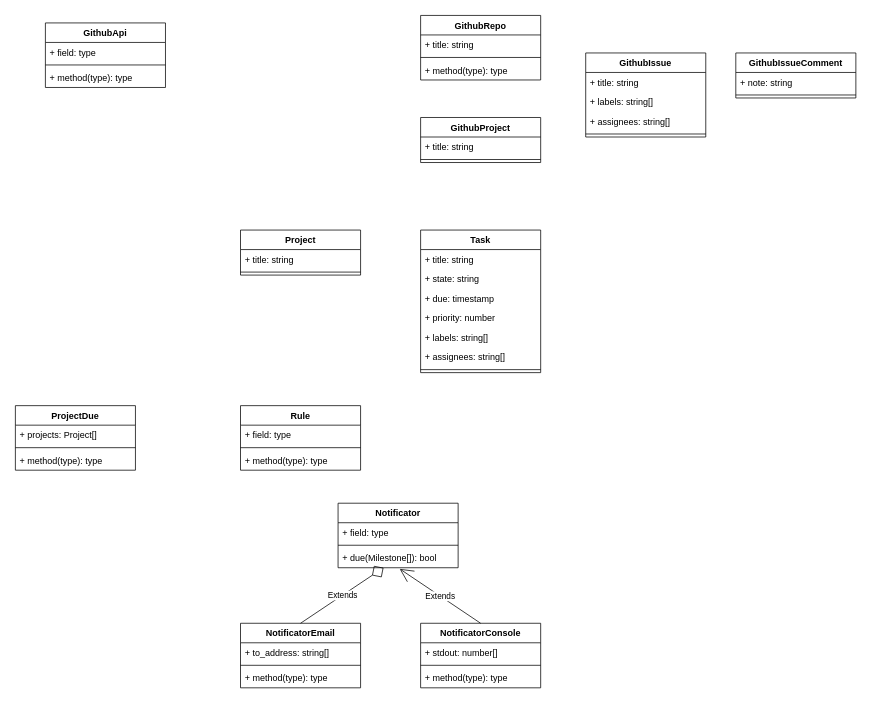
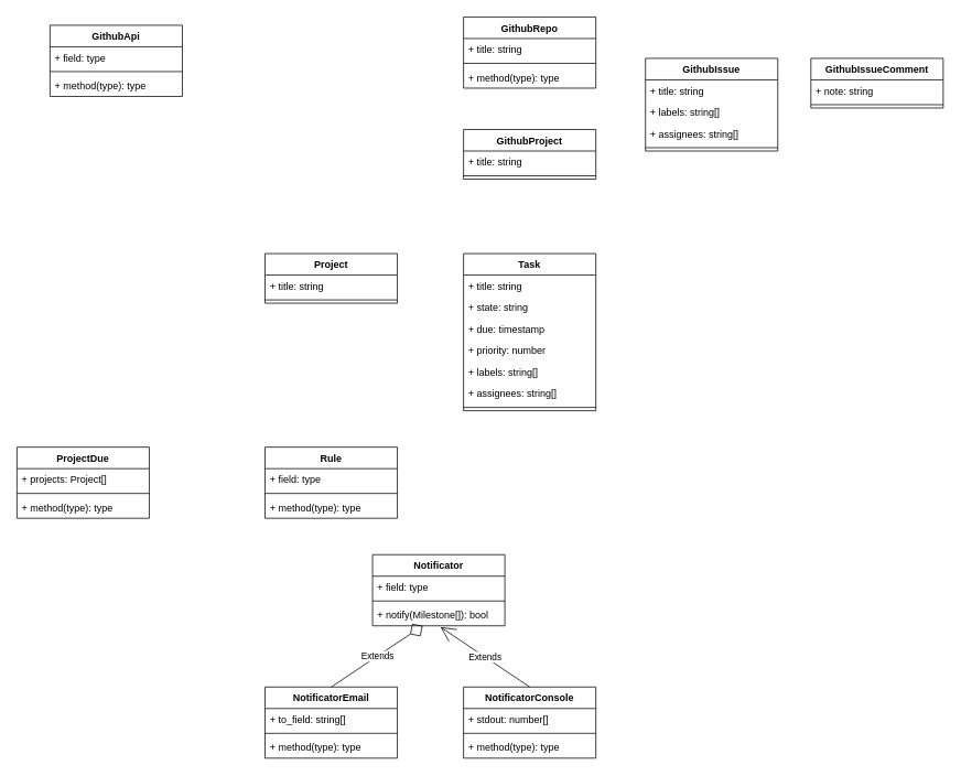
  <mxCell id="0" />
  <mxCell id="1" parent="0" />
  <mxCell id="2" value="GithubProject" style="swimlane;fontStyle=1;align=center;verticalAlign=top;childLayout=stackLayout;horizontal=1;startSize=26;horizontalStack=0;resizeParent=1;resizeParentMax=0;resizeLast=0;collapsible=1;marginBottom=0;" vertex="1" parent="1"><mxGeometry x="560" y="156" width="160" height="60" as="geometry" /></mxCell>
  <mxCell id="3" value="+ title: string" style="text;strokeColor=none;fillColor=none;align=left;verticalAlign=top;spacingLeft=4;spacingRight=4;overflow=hidden;rotatable=0;points=[[0,0.5],[1,0.5]];portConstraint=eastwest;" vertex="1" parent="2"><mxGeometry y="26" width="160" height="26" as="geometry" /></mxCell>
  <mxCell id="4" value="" style="line;strokeWidth=1;fillColor=none;align=left;verticalAlign=middle;spacingTop=-1;spacingLeft=3;spacingRight=3;rotatable=0;labelPosition=right;points=[];portConstraint=eastwest;" vertex="1" parent="2"><mxGeometry y="52" width="160" height="8" as="geometry" /></mxCell>
  <mxCell id="5" value="GithubIssue" style="swimlane;fontStyle=1;align=center;verticalAlign=top;childLayout=stackLayout;horizontal=1;startSize=26;horizontalStack=0;resizeParent=1;resizeParentMax=0;resizeLast=0;collapsible=1;marginBottom=0;" vertex="1" parent="1"><mxGeometry x="780" y="70" width="160" height="112" as="geometry" /></mxCell>
  <mxCell id="6" value="+ title: string" style="text;strokeColor=none;fillColor=none;align=left;verticalAlign=top;spacingLeft=4;spacingRight=4;overflow=hidden;rotatable=0;points=[[0,0.5],[1,0.5]];portConstraint=eastwest;" vertex="1" parent="5"><mxGeometry y="26" width="160" height="26" as="geometry" /></mxCell>
  <mxCell id="7" value="+ labels: string[]" style="text;strokeColor=none;fillColor=none;align=left;verticalAlign=top;spacingLeft=4;spacingRight=4;overflow=hidden;rotatable=0;points=[[0,0.5],[1,0.5]];portConstraint=eastwest;" vertex="1" parent="5"><mxGeometry y="52" width="160" height="26" as="geometry" /></mxCell>
  <mxCell id="8" value="+ assignees: string[]" style="text;strokeColor=none;fillColor=none;align=left;verticalAlign=top;spacingLeft=4;spacingRight=4;overflow=hidden;rotatable=0;points=[[0,0.5],[1,0.5]];portConstraint=eastwest;" vertex="1" parent="5"><mxGeometry y="78" width="160" height="26" as="geometry" /></mxCell>
  <mxCell id="9" value="" style="line;strokeWidth=1;fillColor=none;align=left;verticalAlign=middle;spacingTop=-1;spacingLeft=3;spacingRight=3;rotatable=0;labelPosition=right;points=[];portConstraint=eastwest;" vertex="1" parent="5"><mxGeometry y="104" width="160" height="8" as="geometry" /></mxCell>
  <mxCell id="10" value="GithubIssueComment" style="swimlane;fontStyle=1;align=center;verticalAlign=top;childLayout=stackLayout;horizontal=1;startSize=26;horizontalStack=0;resizeParent=1;resizeParentMax=0;resizeLast=0;collapsible=1;marginBottom=0;" vertex="1" parent="1"><mxGeometry x="980" y="70" width="160" height="60" as="geometry" /></mxCell>
  <mxCell id="11" value="+ note: string" style="text;strokeColor=none;fillColor=none;align=left;verticalAlign=top;spacingLeft=4;spacingRight=4;overflow=hidden;rotatable=0;points=[[0,0.5],[1,0.5]];portConstraint=eastwest;" vertex="1" parent="10"><mxGeometry y="26" width="160" height="26" as="geometry" /></mxCell>
  <mxCell id="12" value="" style="line;strokeWidth=1;fillColor=none;align=left;verticalAlign=middle;spacingTop=-1;spacingLeft=3;spacingRight=3;rotatable=0;labelPosition=right;points=[];portConstraint=eastwest;" vertex="1" parent="10"><mxGeometry y="52" width="160" height="8" as="geometry" /></mxCell>
  <mxCell id="13" value="Project" style="swimlane;fontStyle=1;align=center;verticalAlign=top;childLayout=stackLayout;horizontal=1;startSize=26;horizontalStack=0;resizeParent=1;resizeParentMax=0;resizeLast=0;collapsible=1;marginBottom=0;" vertex="1" parent="1"><mxGeometry x="320" y="306" width="160" height="60" as="geometry" /></mxCell>
  <mxCell id="14" value="+ title: string" style="text;strokeColor=none;fillColor=none;align=left;verticalAlign=top;spacingLeft=4;spacingRight=4;overflow=hidden;rotatable=0;points=[[0,0.5],[1,0.5]];portConstraint=eastwest;" vertex="1" parent="13"><mxGeometry y="26" width="160" height="26" as="geometry" /></mxCell>
  <mxCell id="15" value="" style="line;strokeWidth=1;fillColor=none;align=left;verticalAlign=middle;spacingTop=-1;spacingLeft=3;spacingRight=3;rotatable=0;labelPosition=right;points=[];portConstraint=eastwest;" vertex="1" parent="13"><mxGeometry y="52" width="160" height="8" as="geometry" /></mxCell>
  <mxCell id="16" value="Task" style="swimlane;fontStyle=1;align=center;verticalAlign=top;childLayout=stackLayout;horizontal=1;startSize=26;horizontalStack=0;resizeParent=1;resizeParentMax=0;resizeLast=0;collapsible=1;marginBottom=0;" vertex="1" parent="1"><mxGeometry x="560" y="306" width="160" height="190" as="geometry" /></mxCell>
  <mxCell id="17" value="+ title: string" style="text;strokeColor=none;fillColor=none;align=left;verticalAlign=top;spacingLeft=4;spacingRight=4;overflow=hidden;rotatable=0;points=[[0,0.5],[1,0.5]];portConstraint=eastwest;" vertex="1" parent="16"><mxGeometry y="26" width="160" height="26" as="geometry" /></mxCell>
  <mxCell id="18" value="+ state: string" style="text;strokeColor=none;fillColor=none;align=left;verticalAlign=top;spacingLeft=4;spacingRight=4;overflow=hidden;rotatable=0;points=[[0,0.5],[1,0.5]];portConstraint=eastwest;" vertex="1" parent="16"><mxGeometry y="52" width="160" height="26" as="geometry" /></mxCell>
  <mxCell id="19" value="+ due: timestamp" style="text;strokeColor=none;fillColor=none;align=left;verticalAlign=top;spacingLeft=4;spacingRight=4;overflow=hidden;rotatable=0;points=[[0,0.5],[1,0.5]];portConstraint=eastwest;" vertex="1" parent="16"><mxGeometry y="78" width="160" height="26" as="geometry" /></mxCell>
  <mxCell id="20" value="+ priority: number" style="text;strokeColor=none;fillColor=none;align=left;verticalAlign=top;spacingLeft=4;spacingRight=4;overflow=hidden;rotatable=0;points=[[0,0.5],[1,0.5]];portConstraint=eastwest;" vertex="1" parent="16"><mxGeometry y="104" width="160" height="26" as="geometry" /></mxCell>
  <mxCell id="21" value="+ labels: string[]" style="text;strokeColor=none;fillColor=none;align=left;verticalAlign=top;spacingLeft=4;spacingRight=4;overflow=hidden;rotatable=0;points=[[0,0.5],[1,0.5]];portConstraint=eastwest;" vertex="1" parent="16"><mxGeometry y="130" width="160" height="26" as="geometry" /></mxCell>
  <mxCell id="22" value="+ assignees: string[]" style="text;strokeColor=none;fillColor=none;align=left;verticalAlign=top;spacingLeft=4;spacingRight=4;overflow=hidden;rotatable=0;points=[[0,0.5],[1,0.5]];portConstraint=eastwest;" vertex="1" parent="16"><mxGeometry y="156" width="160" height="26" as="geometry" /></mxCell>
  <mxCell id="23" value="" style="line;strokeWidth=1;fillColor=none;align=left;verticalAlign=middle;spacingTop=-1;spacingLeft=3;spacingRight=3;rotatable=0;labelPosition=right;points=[];portConstraint=eastwest;" vertex="1" parent="16"><mxGeometry y="182" width="160" height="8" as="geometry" /></mxCell>
  <mxCell id="24" value="ProjectDue" style="swimlane;fontStyle=1;align=center;verticalAlign=top;childLayout=stackLayout;horizontal=1;startSize=26;horizontalStack=0;resizeParent=1;resizeParentMax=0;resizeLast=0;collapsible=1;marginBottom=0;" vertex="1" parent="1"><mxGeometry x="20" y="540" width="160" height="86" as="geometry" /></mxCell>
  <mxCell id="25" value="+ projects: Project[]" style="text;strokeColor=none;fillColor=none;align=left;verticalAlign=top;spacingLeft=4;spacingRight=4;overflow=hidden;rotatable=0;points=[[0,0.5],[1,0.5]];portConstraint=eastwest;" vertex="1" parent="24"><mxGeometry y="26" width="160" height="26" as="geometry" /></mxCell>
  <mxCell id="26" value="" style="line;strokeWidth=1;fillColor=none;align=left;verticalAlign=middle;spacingTop=-1;spacingLeft=3;spacingRight=3;rotatable=0;labelPosition=right;points=[];portConstraint=eastwest;" vertex="1" parent="24"><mxGeometry y="52" width="160" height="8" as="geometry" /></mxCell>
  <mxCell id="27" value="+ method(type): type" style="text;strokeColor=none;fillColor=none;align=left;verticalAlign=top;spacingLeft=4;spacingRight=4;overflow=hidden;rotatable=0;points=[[0,0.5],[1,0.5]];portConstraint=eastwest;" vertex="1" parent="24"><mxGeometry y="60" width="160" height="26" as="geometry" /></mxCell>
  <mxCell id="28" value="Rule" style="swimlane;fontStyle=1;align=center;verticalAlign=top;childLayout=stackLayout;horizontal=1;startSize=26;horizontalStack=0;resizeParent=1;resizeParentMax=0;resizeLast=0;collapsible=1;marginBottom=0;" vertex="1" parent="1"><mxGeometry x="320" y="540" width="160" height="86" as="geometry" /></mxCell>
  <mxCell id="29" value="+ field: type" style="text;strokeColor=none;fillColor=none;align=left;verticalAlign=top;spacingLeft=4;spacingRight=4;overflow=hidden;rotatable=0;points=[[0,0.5],[1,0.5]];portConstraint=eastwest;" vertex="1" parent="28"><mxGeometry y="26" width="160" height="26" as="geometry" /></mxCell>
  <mxCell id="30" value="" style="line;strokeWidth=1;fillColor=none;align=left;verticalAlign=middle;spacingTop=-1;spacingLeft=3;spacingRight=3;rotatable=0;labelPosition=right;points=[];portConstraint=eastwest;" vertex="1" parent="28"><mxGeometry y="52" width="160" height="8" as="geometry" /></mxCell>
  <mxCell id="31" value="+ method(type): type" style="text;strokeColor=none;fillColor=none;align=left;verticalAlign=top;spacingLeft=4;spacingRight=4;overflow=hidden;rotatable=0;points=[[0,0.5],[1,0.5]];portConstraint=eastwest;" vertex="1" parent="28"><mxGeometry y="60" width="160" height="26" as="geometry" /></mxCell>
  <mxCell id="32" value="Notificator" style="swimlane;fontStyle=1;align=center;verticalAlign=top;childLayout=stackLayout;horizontal=1;startSize=26;horizontalStack=0;resizeParent=1;resizeParentMax=0;resizeLast=0;collapsible=1;marginBottom=0;" vertex="1" parent="1"><mxGeometry x="450" y="670" width="160" height="86" as="geometry" /></mxCell>
  <mxCell id="33" value="+ field: type" style="text;strokeColor=none;fillColor=none;align=left;verticalAlign=top;spacingLeft=4;spacingRight=4;overflow=hidden;rotatable=0;points=[[0,0.5],[1,0.5]];portConstraint=eastwest;" vertex="1" parent="32"><mxGeometry y="26" width="160" height="26" as="geometry" /></mxCell>
  <mxCell id="34" value="" style="line;strokeWidth=1;fillColor=none;align=left;verticalAlign=middle;spacingTop=-1;spacingLeft=3;spacingRight=3;rotatable=0;labelPosition=right;points=[];portConstraint=eastwest;" vertex="1" parent="32"><mxGeometry y="52" width="160" height="8" as="geometry" /></mxCell>
- <mxCell id="35" value="+ due(Milestone[]): bool" style="text;strokeColor=none;fillColor=none;align=left;verticalAlign=top;spacingLeft=4;spacingRight=4;overflow=hidden;rotatable=0;points=[[0,0.5],[1,0.5]];portConstraint=eastwest;" vertex="1" parent="32"><mxGeometry y="60" width="160" height="26" as="geometry" /></mxCell>
+ <mxCell id="35" value="+ notify(Milestone[]): bool" style="text;strokeColor=none;fillColor=none;align=left;verticalAlign=top;spacingLeft=4;spacingRight=4;overflow=hidden;rotatable=0;points=[[0,0.5],[1,0.5]];portConstraint=eastwest;" vertex="1" parent="32"><mxGeometry y="60" width="160" height="26" as="geometry" /></mxCell>
  <mxCell id="36" value="NotificatorEmail" style="swimlane;fontStyle=1;align=center;verticalAlign=top;childLayout=stackLayout;horizontal=1;startSize=26;horizontalStack=0;resizeParent=1;resizeParentMax=0;resizeLast=0;collapsible=1;marginBottom=0;" vertex="1" parent="1"><mxGeometry x="320" y="830" width="160" height="86" as="geometry" /></mxCell>
- <mxCell id="37" value="+ to_address: string[]" style="text;strokeColor=none;fillColor=none;align=left;verticalAlign=top;spacingLeft=4;spacingRight=4;overflow=hidden;rotatable=0;points=[[0,0.5],[1,0.5]];portConstraint=eastwest;" vertex="1" parent="36"><mxGeometry y="26" width="160" height="26" as="geometry" /></mxCell>
+ <mxCell id="37" value="+ to_field: string[]" style="text;strokeColor=none;fillColor=none;align=left;verticalAlign=top;spacingLeft=4;spacingRight=4;overflow=hidden;rotatable=0;points=[[0,0.5],[1,0.5]];portConstraint=eastwest;" vertex="1" parent="36"><mxGeometry y="26" width="160" height="26" as="geometry" /></mxCell>
  <mxCell id="38" value="" style="line;strokeWidth=1;fillColor=none;align=left;verticalAlign=middle;spacingTop=-1;spacingLeft=3;spacingRight=3;rotatable=0;labelPosition=right;points=[];portConstraint=eastwest;" vertex="1" parent="36"><mxGeometry y="52" width="160" height="8" as="geometry" /></mxCell>
  <mxCell id="39" value="+ method(type): type" style="text;strokeColor=none;fillColor=none;align=left;verticalAlign=top;spacingLeft=4;spacingRight=4;overflow=hidden;rotatable=0;points=[[0,0.5],[1,0.5]];portConstraint=eastwest;" vertex="1" parent="36"><mxGeometry y="60" width="160" height="26" as="geometry" /></mxCell>
  <mxCell id="40" value="Extends" style="endArrow=diamond;endSize=16;endFill=0;html=1;exitX=0.5;exitY=0;exitDx=0;exitDy=0;" edge="1" parent="1" source="36" target="35"><mxGeometry width="160" relative="1" as="geometry"><mxPoint x="640" y="790" as="sourcePoint" /><mxPoint x="800" y="790" as="targetPoint" /></mxGeometry></mxCell>
  <mxCell id="41" value="NotificatorConsole" style="swimlane;fontStyle=1;align=center;verticalAlign=top;childLayout=stackLayout;horizontal=1;startSize=26;horizontalStack=0;resizeParent=1;resizeParentMax=0;resizeLast=0;collapsible=1;marginBottom=0;" vertex="1" parent="1"><mxGeometry x="560" y="830" width="160" height="86" as="geometry" /></mxCell>
  <mxCell id="42" value="+ stdout: number[]" style="text;strokeColor=none;fillColor=none;align=left;verticalAlign=top;spacingLeft=4;spacingRight=4;overflow=hidden;rotatable=0;points=[[0,0.5],[1,0.5]];portConstraint=eastwest;" vertex="1" parent="41"><mxGeometry y="26" width="160" height="26" as="geometry" /></mxCell>
  <mxCell id="43" value="" style="line;strokeWidth=1;fillColor=none;align=left;verticalAlign=middle;spacingTop=-1;spacingLeft=3;spacingRight=3;rotatable=0;labelPosition=right;points=[];portConstraint=eastwest;" vertex="1" parent="41"><mxGeometry y="52" width="160" height="8" as="geometry" /></mxCell>
  <mxCell id="44" value="+ method(type): type" style="text;strokeColor=none;fillColor=none;align=left;verticalAlign=top;spacingLeft=4;spacingRight=4;overflow=hidden;rotatable=0;points=[[0,0.5],[1,0.5]];portConstraint=eastwest;" vertex="1" parent="41"><mxGeometry y="60" width="160" height="26" as="geometry" /></mxCell>
  <mxCell id="45" value="Extends" style="endArrow=open;endSize=16;endFill=0;html=1;exitX=0.5;exitY=0;exitDx=0;exitDy=0;entryX=0.513;entryY=1.058;entryDx=0;entryDy=0;entryPerimeter=0;" edge="1" parent="1" source="41" target="35"><mxGeometry width="160" relative="1" as="geometry"><mxPoint x="690" y="750" as="sourcePoint" /><mxPoint x="850" y="750" as="targetPoint" /></mxGeometry></mxCell>
  <mxCell id="46" value="GithubApi" style="swimlane;fontStyle=1;align=center;verticalAlign=top;childLayout=stackLayout;horizontal=1;startSize=26;horizontalStack=0;resizeParent=1;resizeParentMax=0;resizeLast=0;collapsible=1;marginBottom=0;" vertex="1" parent="1"><mxGeometry x="60" y="30" width="160" height="86" as="geometry" /></mxCell>
  <mxCell id="47" value="+ field: type" style="text;strokeColor=none;fillColor=none;align=left;verticalAlign=top;spacingLeft=4;spacingRight=4;overflow=hidden;rotatable=0;points=[[0,0.5],[1,0.5]];portConstraint=eastwest;" vertex="1" parent="46"><mxGeometry y="26" width="160" height="26" as="geometry" /></mxCell>
  <mxCell id="48" value="" style="line;strokeWidth=1;fillColor=none;align=left;verticalAlign=middle;spacingTop=-1;spacingLeft=3;spacingRight=3;rotatable=0;labelPosition=right;points=[];portConstraint=eastwest;" vertex="1" parent="46"><mxGeometry y="52" width="160" height="8" as="geometry" /></mxCell>
  <mxCell id="49" value="+ method(type): type" style="text;strokeColor=none;fillColor=none;align=left;verticalAlign=top;spacingLeft=4;spacingRight=4;overflow=hidden;rotatable=0;points=[[0,0.5],[1,0.5]];portConstraint=eastwest;" vertex="1" parent="46"><mxGeometry y="60" width="160" height="26" as="geometry" /></mxCell>
  <mxCell id="50" value="GithubRepo" style="swimlane;fontStyle=1;align=center;verticalAlign=top;childLayout=stackLayout;horizontal=1;startSize=26;horizontalStack=0;resizeParent=1;resizeParentMax=0;resizeLast=0;collapsible=1;marginBottom=0;" vertex="1" parent="1"><mxGeometry x="560" y="20" width="160" height="86" as="geometry" /></mxCell>
  <mxCell id="51" value="+ title: string" style="text;strokeColor=none;fillColor=none;align=left;verticalAlign=top;spacingLeft=4;spacingRight=4;overflow=hidden;rotatable=0;points=[[0,0.5],[1,0.5]];portConstraint=eastwest;" vertex="1" parent="50"><mxGeometry y="26" width="160" height="26" as="geometry" /></mxCell>
  <mxCell id="52" value="" style="line;strokeWidth=1;fillColor=none;align=left;verticalAlign=middle;spacingTop=-1;spacingLeft=3;spacingRight=3;rotatable=0;labelPosition=right;points=[];portConstraint=eastwest;" vertex="1" parent="50"><mxGeometry y="52" width="160" height="8" as="geometry" /></mxCell>
  <mxCell id="53" value="+ method(type): type" style="text;strokeColor=none;fillColor=none;align=left;verticalAlign=top;spacingLeft=4;spacingRight=4;overflow=hidden;rotatable=0;points=[[0,0.5],[1,0.5]];portConstraint=eastwest;" vertex="1" parent="50"><mxGeometry y="60" width="160" height="26" as="geometry" /></mxCell>
